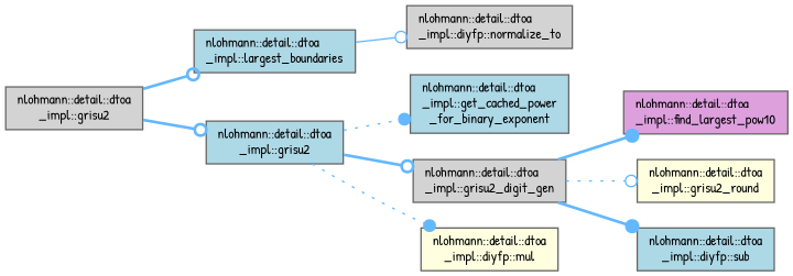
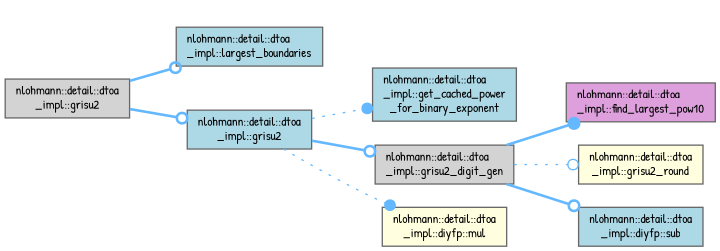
  digraph {
    fontname="Patrick Hand"
    rankdir=LR
    node [color=grey40 fillcolor=lightblue fontname="Patrick Hand" fontsize=10 shape=box style=filled]
    edge [arrowhead=odot color=steelblue1 fontname="Patrick Hand" fontsize=10 labelfontname=Helvetica labelfontsize=10 style=bold]
    n1 [color=gray40 fillcolor=lightgrey fontcolor=black height=0.2 label="nlohmann::detail::dtoa\l_impl::grisu2" width=0.4]
    n2 [height=0.2 label="nlohmann::detail::dtoa\l_impl::largest_boundaries" width=0.4]
    n3 [height=0.2 label="nlohmann::detail::dtoa\l_impl::grisu2" width=0.4]
-   n4 [fillcolor=lightgrey height=0.2 label="nlohmann::detail::dtoa\l_impl::diyfp::normalize_to" width=0.4]
    n5 [height=0.2 label="nlohmann::detail::dtoa\l_impl::get_cached_power\l_for_binary_exponent" width=0.4]
    n6 [fillcolor=lightgrey height=0.2 label="nlohmann::detail::dtoa\l_impl::grisu2_digit_gen" width=0.4]
    n7 [fillcolor=lightyellow height=0.2 label="nlohmann::detail::dtoa\l_impl::diyfp::mul" width=0.4]
    n8 [fillcolor=plum height=0.2 label="nlohmann::detail::dtoa\l_impl::find_largest_pow10" width=0.4]
    n9 [fillcolor=lightyellow height=0.2 label="nlohmann::detail::dtoa\l_impl::grisu2_round" width=0.4]
    n10 [height=0.2 label="nlohmann::detail::dtoa\l_impl::diyfp::sub" width=0.4]
    n1 -> n2
    n1 -> n3
-   n2 -> n4 [style=solid]
    n3 -> n5 [arrowhead=dot style=dotted]
    n3 -> n6
    n3 -> n7 [arrowhead=dot style=dotted]
    n6 -> n8 [arrowhead=dot]
    n6 -> n9 [style=dotted]
-   n6 -> n10 [arrowhead=dot]
+   n6 -> n10
  }
